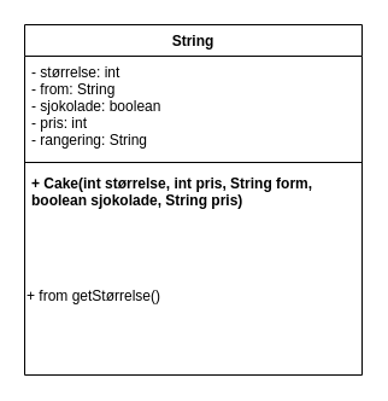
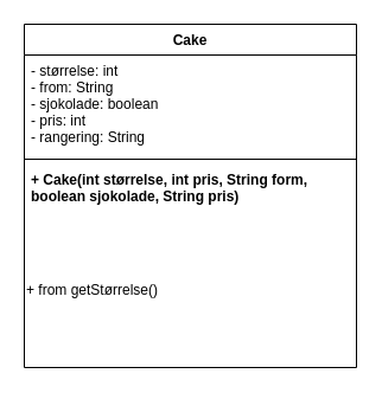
  <mxCell id="0" />
  <mxCell id="1" parent="0" />
- <mxCell id="2" value="String" style="swimlane;fontStyle=1;align=center;verticalAlign=top;childLayout=stackLayout;horizontal=1;startSize=26;horizontalStack=0;resizeParent=1;resizeParentMax=0;resizeLast=0;collapsible=1;marginBottom=0;" vertex="1" parent="1"><mxGeometry x="20" y="20" width="280" height="290" as="geometry" /></mxCell>
+ <mxCell id="2" value="Cake" style="swimlane;fontStyle=1;align=center;verticalAlign=top;childLayout=stackLayout;horizontal=1;startSize=26;horizontalStack=0;resizeParent=1;resizeParentMax=0;resizeLast=0;collapsible=1;marginBottom=0;" vertex="1" parent="1"><mxGeometry x="20" y="20" width="280" height="290" as="geometry" /></mxCell>
  <mxCell id="3" value="- størrelse: int&#10;- from: String&#10;- sjokolade: boolean&#10;- pris: int&#10;- rangering: String" style="text;strokeColor=none;fillColor=none;align=left;verticalAlign=top;spacingLeft=4;spacingRight=4;overflow=hidden;rotatable=0;points=[[0,0.5],[1,0.5]];portConstraint=eastwest;" vertex="1" parent="2"><mxGeometry y="26" width="280" height="84" as="geometry" /></mxCell>
  <mxCell id="4" value="" style="line;strokeWidth=1;fillColor=none;align=left;verticalAlign=middle;spacingTop=-1;spacingLeft=3;spacingRight=3;rotatable=0;labelPosition=right;points=[];portConstraint=eastwest;strokeColor=inherit;" vertex="1" parent="2"><mxGeometry y="110" width="280" height="8" as="geometry" /></mxCell>
  <mxCell id="5" value="+ Cake(int størrelse, int pris, String form, &#10;boolean sjokolade, String pris)&#10;" style="text;strokeColor=none;fillColor=none;align=left;verticalAlign=top;spacingLeft=4;spacingRight=4;overflow=hidden;rotatable=0;points=[[0,0.5],[1,0.5]];portConstraint=eastwest;fontStyle=1" vertex="1" parent="2"><mxGeometry y="118" width="280" height="42" as="geometry" /></mxCell>
  <mxCell id="6" value="+ from getStørrelse()&lt;br&gt;" style="text;html=1;strokeColor=none;fillColor=none;align=left;verticalAlign=middle;whiteSpace=wrap;rounded=0;" vertex="1" parent="2"><mxGeometry y="160" width="280" height="130" as="geometry" /></mxCell>
